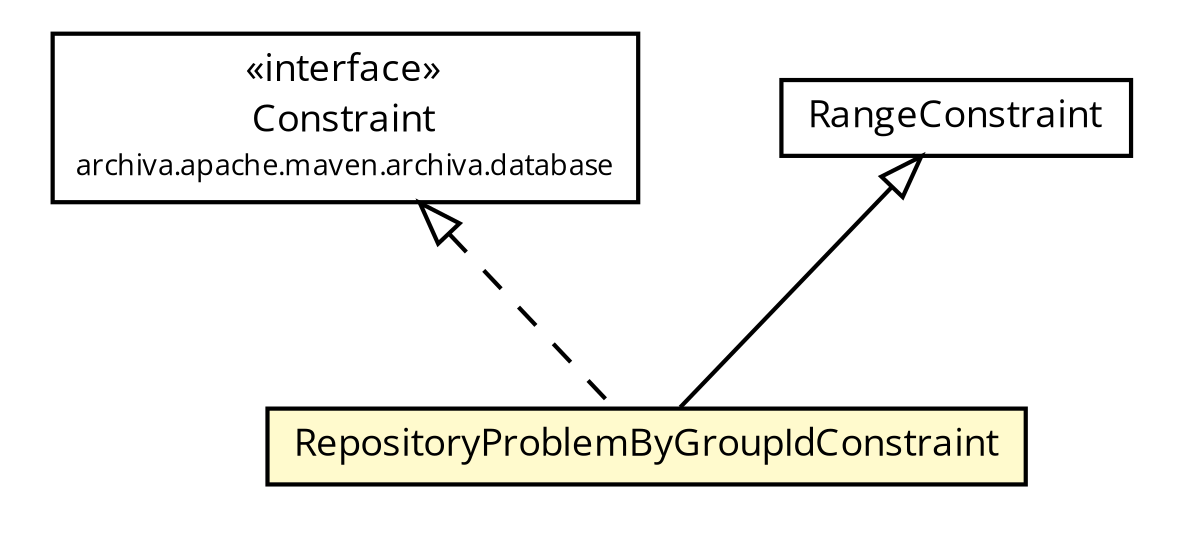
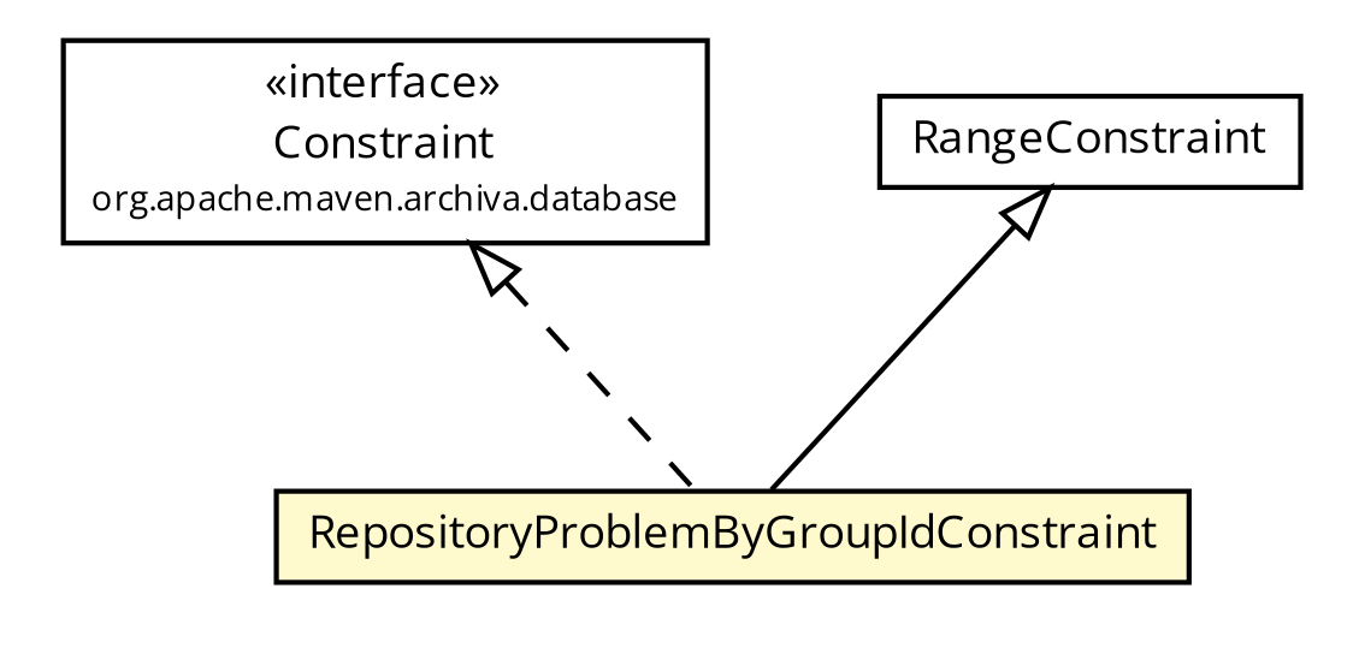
  digraph {
    fontname="Open Sans"
    node [fontcolor=black fontname="Open Sans" fontsize=9.0 shape=plaintext]
    edge [arrowtail=empty dir=back fontname="Open Sans" fontsize=10 headport=p labelfontname=Helvetica labelfontsize=10 tailport=p]
-   n1 [label=<<table border="0" cellborder="1" cellspacing="0" cellpadding="2" port="p" href="../Constraint.html"> 		<tr><td><table border="0" cellspacing="0" cellpadding="1"> 			<tr><td> &laquo;interface&raquo; </td></tr> 			<tr><td> Constraint </td></tr> 			<tr><td><font point-size="7.0"> archiva.apache.maven.archiva.database </font></td></tr> 		</table></td></tr> 		</table>>]
+   n1 [label=<<table border="0" cellborder="1" cellspacing="0" cellpadding="2" port="p" href="../Constraint.html"> 		<tr><td><table border="0" cellspacing="0" cellpadding="1"> 			<tr><td> &laquo;interface&raquo; </td></tr> 			<tr><td> Constraint </td></tr> 			<tr><td><font point-size="7.0"> org.apache.maven.archiva.database </font></td></tr> 		</table></td></tr> 		</table>>]
    n2 [label=<<table border="0" cellborder="1" cellspacing="0" cellpadding="2" port="p" bgcolor="lemonChiffon" href="./RepositoryProblemByGroupIdConstraint.html"> 		<tr><td><table border="0" cellspacing="0" cellpadding="1"> 			<tr><td> RepositoryProblemByGroupIdConstraint </td></tr> 		</table></td></tr> 		</table>>]
    n3 [label=<<table border="0" cellborder="1" cellspacing="0" cellpadding="2" port="p" href="./RangeConstraint.html"> 		<tr><td><table border="0" cellspacing="0" cellpadding="1"> 			<tr><td> RangeConstraint </td></tr> 		</table></td></tr> 		</table>>]
    n1 -> n2 [style=dashed]
    n3 -> n2
  }
